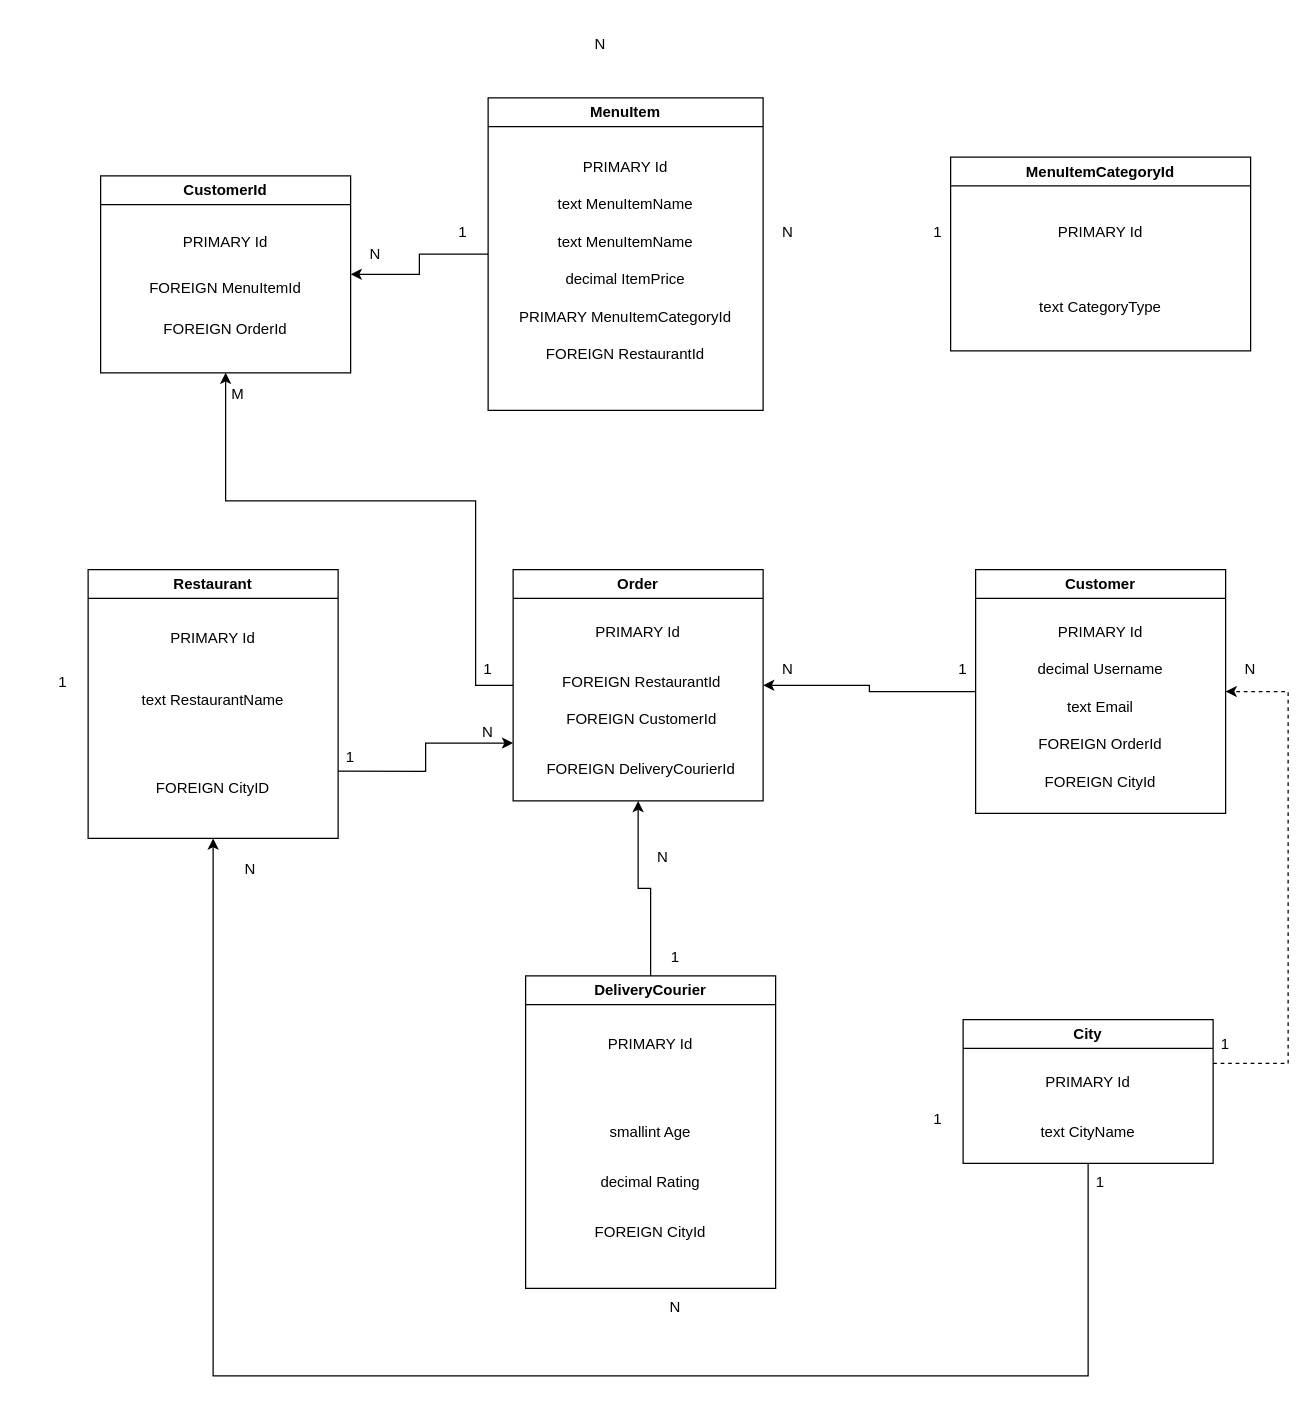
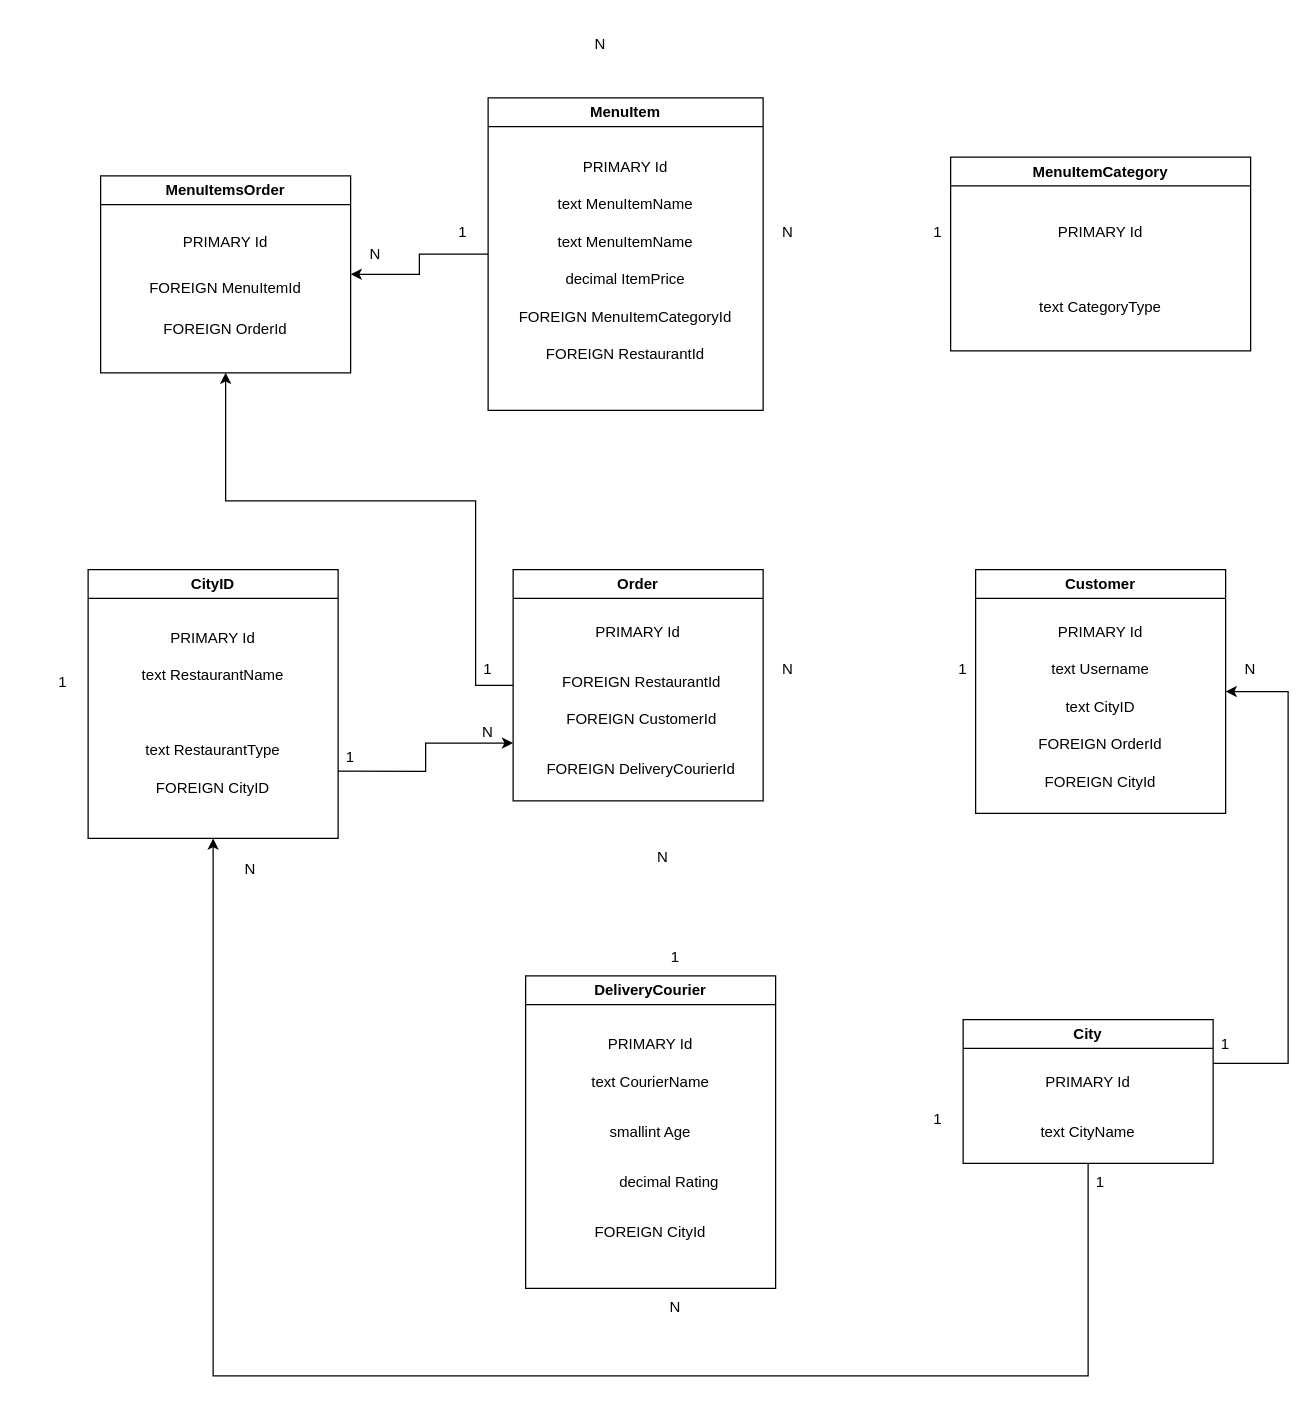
  <mxCell id="0" />
  <mxCell id="1" parent="0" />
  <mxCell id="2" style="edgeStyle=orthogonalEdgeStyle;rounded=0;orthogonalLoop=1;jettySize=auto;html=1;exitX=1;exitY=0.75;exitDx=0;exitDy=0;entryX=0;entryY=0.75;entryDx=0;entryDy=0;" edge="1" parent="1" source="3" target="9"><mxGeometry relative="1" as="geometry" /></mxCell>
- <mxCell id="3" value="Restaurant" style="swimlane;whiteSpace=wrap;html=1;" vertex="1" parent="1"><mxGeometry x="70" y="455" width="200" height="215" as="geometry"><mxRectangle x="80" y="90" width="140" height="30" as="alternateBounds" /></mxGeometry></mxCell>
+ <mxCell id="3" value="CityID" style="swimlane;whiteSpace=wrap;html=1;" vertex="1" parent="1"><mxGeometry x="70" y="455" width="200" height="215" as="geometry"><mxRectangle x="80" y="90" width="140" height="30" as="alternateBounds" /></mxGeometry></mxCell>
  <mxCell id="4" value="PRIMARY Id" style="text;html=1;align=center;verticalAlign=middle;whiteSpace=wrap;rounded=0;" vertex="1" parent="3"><mxGeometry x="25" y="40" width="150" height="30" as="geometry" /></mxCell>
- <mxCell id="5" value="text RestaurantName" style="text;html=1;align=center;verticalAlign=middle;whiteSpace=wrap;rounded=0;" vertex="1" parent="3"><mxGeometry x="40" y="90" width="120" height="30" as="geometry" /></mxCell>
+ <mxCell id="5" value="text RestaurantName" style="text;html=1;align=center;verticalAlign=middle;whiteSpace=wrap;rounded=0;" vertex="1" parent="3"><mxGeometry x="40" y="70" width="120" height="30" as="geometry" /></mxCell>
+ <mxCell id="6" value="text RestaurantType" style="text;html=1;align=center;verticalAlign=middle;whiteSpace=wrap;rounded=0;" vertex="1" parent="3"><mxGeometry x="40" y="130" width="120" height="30" as="geometry" /></mxCell>
  <mxCell id="7" value="FOREIGN CityID" style="text;html=1;align=center;verticalAlign=middle;whiteSpace=wrap;rounded=0;" vertex="1" parent="3"><mxGeometry x="45" y="160" width="110" height="30" as="geometry" /></mxCell>
  <mxCell id="8" style="edgeStyle=orthogonalEdgeStyle;rounded=0;orthogonalLoop=1;jettySize=auto;html=1;entryX=0.5;entryY=1;entryDx=0;entryDy=0;" edge="1" parent="1" source="9" target="56"><mxGeometry relative="1" as="geometry"><Array as="points"><mxPoint x="380" y="548" /><mxPoint x="380" y="400" /><mxPoint x="180" y="400" /></Array></mxGeometry></mxCell>
  <mxCell id="9" value="Order" style="swimlane;whiteSpace=wrap;html=1;" vertex="1" parent="1"><mxGeometry x="410" y="455" width="200" height="185" as="geometry" /></mxCell>
  <mxCell id="10" value="PRIMARY Id" style="text;html=1;align=center;verticalAlign=middle;whiteSpace=wrap;rounded=0;" vertex="1" parent="9"><mxGeometry x="20" y="35" width="160" height="30" as="geometry" /></mxCell>
  <mxCell id="11" value="FOREIGN RestaurantId" style="text;html=1;align=center;verticalAlign=middle;whiteSpace=wrap;rounded=0;" vertex="1" parent="9"><mxGeometry x="32.5" y="75" width="140" height="30" as="geometry" /></mxCell>
  <mxCell id="12" value="FOREIGN CustomerId" style="text;html=1;align=center;verticalAlign=middle;whiteSpace=wrap;rounded=0;" vertex="1" parent="9"><mxGeometry x="37.5" y="105" width="130" height="30" as="geometry" /></mxCell>
  <mxCell id="13" value="FOREIGN DeliveryCourierId" style="text;html=1;align=center;verticalAlign=middle;whiteSpace=wrap;rounded=0;" vertex="1" parent="9"><mxGeometry x="20" y="145" width="165" height="30" as="geometry" /></mxCell>
  <mxCell id="14" style="edgeStyle=orthogonalEdgeStyle;rounded=0;orthogonalLoop=1;jettySize=auto;html=1;entryX=1;entryY=0.5;entryDx=0;entryDy=0;" edge="1" parent="1" source="15" target="56"><mxGeometry relative="1" as="geometry" /></mxCell>
  <mxCell id="15" value="MenuItem" style="swimlane;whiteSpace=wrap;html=1;" vertex="1" parent="1"><mxGeometry x="390" y="77.5" width="220" height="250" as="geometry" /></mxCell>
  <mxCell id="16" value="PRIMARY Id" style="text;html=1;align=center;verticalAlign=middle;whiteSpace=wrap;rounded=0;" vertex="1" parent="15"><mxGeometry x="30" y="40" width="160" height="30" as="geometry" /></mxCell>
  <mxCell id="17" value="text MenuItemName" style="text;html=1;align=center;verticalAlign=middle;whiteSpace=wrap;rounded=0;" vertex="1" parent="15"><mxGeometry x="30" y="70" width="160" height="30" as="geometry" /></mxCell>
  <mxCell id="18" value="text MenuItemName" style="text;html=1;align=center;verticalAlign=middle;whiteSpace=wrap;rounded=0;" vertex="1" parent="15"><mxGeometry x="30" y="100" width="160" height="30" as="geometry" /></mxCell>
- <mxCell id="19" value="PRIMARY MenuItemCategoryId" style="text;html=1;align=center;verticalAlign=middle;whiteSpace=wrap;rounded=0;" vertex="1" parent="15"><mxGeometry x="10" y="160" width="200" height="30" as="geometry" /></mxCell>
+ <mxCell id="19" value="FOREIGN MenuItemCategoryId" style="text;html=1;align=center;verticalAlign=middle;whiteSpace=wrap;rounded=0;" vertex="1" parent="15"><mxGeometry x="10" y="160" width="200" height="30" as="geometry" /></mxCell>
  <mxCell id="20" value="FOREIGN RestaurantId" style="text;html=1;align=center;verticalAlign=middle;whiteSpace=wrap;rounded=0;" vertex="1" parent="15"><mxGeometry x="10" y="190" width="200" height="30" as="geometry" /></mxCell>
  <mxCell id="21" value="decimal ItemPrice" style="text;html=1;align=center;verticalAlign=middle;whiteSpace=wrap;rounded=0;" vertex="1" parent="15"><mxGeometry x="30" y="130" width="160" height="30" as="geometry" /></mxCell>
- <mxCell id="22" value="MenuItemCategoryId" style="swimlane;whiteSpace=wrap;html=1;" vertex="1" parent="1"><mxGeometry x="760" y="125" width="240" height="155" as="geometry" /></mxCell>
+ <mxCell id="22" value="MenuItemCategory" style="swimlane;whiteSpace=wrap;html=1;" vertex="1" parent="1"><mxGeometry x="760" y="125" width="240" height="155" as="geometry" /></mxCell>
  <mxCell id="23" value="PRIMARY Id" style="text;html=1;align=center;verticalAlign=middle;whiteSpace=wrap;rounded=0;" vertex="1" parent="22"><mxGeometry x="35" y="45" width="170" height="30" as="geometry" /></mxCell>
  <mxCell id="24" value="text CategoryType" style="text;html=1;align=center;verticalAlign=middle;whiteSpace=wrap;rounded=0;" vertex="1" parent="22"><mxGeometry x="35" y="105" width="170" height="30" as="geometry" /></mxCell>
  <mxCell id="25" value="1" style="text;html=1;align=center;verticalAlign=middle;whiteSpace=wrap;rounded=0;" vertex="1" parent="1"><mxGeometry x="720" y="170" width="60" height="30" as="geometry" /></mxCell>
  <mxCell id="26" value="N" style="text;html=1;align=center;verticalAlign=middle;whiteSpace=wrap;rounded=0;" vertex="1" parent="1"><mxGeometry x="600" y="170" width="60" height="30" as="geometry" /></mxCell>
- <mxCell id="27" style="edgeStyle=orthogonalEdgeStyle;rounded=0;orthogonalLoop=1;jettySize=auto;html=1;entryX=1;entryY=0.5;entryDx=0;entryDy=0;" edge="1" parent="1" source="28" target="9"><mxGeometry relative="1" as="geometry" /></mxCell>
  <mxCell id="28" value="Customer" style="swimlane;whiteSpace=wrap;html=1;" vertex="1" parent="1"><mxGeometry x="780" y="455" width="200" height="195" as="geometry" /></mxCell>
  <mxCell id="29" value="PRIMARY Id" style="text;html=1;align=center;verticalAlign=middle;whiteSpace=wrap;rounded=0;" vertex="1" parent="28"><mxGeometry x="20" y="35" width="160" height="30" as="geometry" /></mxCell>
- <mxCell id="30" value="decimal Username" style="text;html=1;align=center;verticalAlign=middle;whiteSpace=wrap;rounded=0;" vertex="1" parent="28"><mxGeometry x="20" y="65" width="160" height="30" as="geometry" /></mxCell>
- <mxCell id="31" value="text Email" style="text;html=1;align=center;verticalAlign=middle;whiteSpace=wrap;rounded=0;" vertex="1" parent="28"><mxGeometry x="20" y="95" width="160" height="30" as="geometry" /></mxCell>
+ <mxCell id="30" value="text Username" style="text;html=1;align=center;verticalAlign=middle;whiteSpace=wrap;rounded=0;" vertex="1" parent="28"><mxGeometry x="20" y="65" width="160" height="30" as="geometry" /></mxCell>
+ <mxCell id="31" value="text CityID" style="text;html=1;align=center;verticalAlign=middle;whiteSpace=wrap;rounded=0;" vertex="1" parent="28"><mxGeometry x="20" y="95" width="160" height="30" as="geometry" /></mxCell>
  <mxCell id="32" value="FOREIGN OrderId" style="text;html=1;align=center;verticalAlign=middle;whiteSpace=wrap;rounded=0;" vertex="1" parent="28"><mxGeometry x="20" y="125" width="160" height="30" as="geometry" /></mxCell>
  <mxCell id="33" value="FOREIGN CityId" style="text;html=1;align=center;verticalAlign=middle;whiteSpace=wrap;rounded=0;" vertex="1" parent="28"><mxGeometry x="20" y="155" width="160" height="30" as="geometry" /></mxCell>
  <mxCell id="34" value="1" style="text;html=1;align=center;verticalAlign=middle;whiteSpace=wrap;rounded=0;" vertex="1" parent="1"><mxGeometry x="740" y="520" width="60" height="30" as="geometry" /></mxCell>
  <mxCell id="35" value="N" style="text;html=1;align=center;verticalAlign=middle;whiteSpace=wrap;rounded=0;" vertex="1" parent="1"><mxGeometry x="600" y="520" width="60" height="30" as="geometry" /></mxCell>
- <mxCell id="36" style="edgeStyle=orthogonalEdgeStyle;rounded=0;orthogonalLoop=1;jettySize=auto;html=1;entryX=0.5;entryY=1;entryDx=0;entryDy=0;" edge="1" parent="1" source="37" target="9"><mxGeometry relative="1" as="geometry" /></mxCell>
  <mxCell id="37" value="DeliveryCourier" style="swimlane;whiteSpace=wrap;html=1;" vertex="1" parent="1"><mxGeometry x="420" y="780" width="200" height="250" as="geometry" /></mxCell>
  <mxCell id="38" value="PRIMARY Id" style="text;html=1;align=center;verticalAlign=middle;whiteSpace=wrap;rounded=0;" vertex="1" parent="37"><mxGeometry x="20" y="40" width="160" height="30" as="geometry" /></mxCell>
+ <mxCell id="39" value="text CourierName" style="text;html=1;align=center;verticalAlign=middle;whiteSpace=wrap;rounded=0;" vertex="1" parent="37"><mxGeometry x="20" y="70" width="160" height="30" as="geometry" /></mxCell>
  <mxCell id="40" value="smallint Age" style="text;html=1;align=center;verticalAlign=middle;whiteSpace=wrap;rounded=0;" vertex="1" parent="37"><mxGeometry x="20" y="110" width="160" height="30" as="geometry" /></mxCell>
  <mxCell id="41" value="FOREIGN CityId" style="text;html=1;align=center;verticalAlign=middle;whiteSpace=wrap;rounded=0;" vertex="1" parent="37"><mxGeometry x="20" y="190" width="160" height="30" as="geometry" /></mxCell>
- <mxCell id="42" value="decimal Rating" style="text;html=1;align=center;verticalAlign=middle;whiteSpace=wrap;rounded=0;" vertex="1" parent="37"><mxGeometry x="20" y="150" width="160" height="30" as="geometry" /></mxCell>
+ <mxCell id="42" value="decimal Rating" style="text;html=1;align=center;verticalAlign=middle;whiteSpace=wrap;rounded=0;" vertex="1" parent="37"><mxGeometry x="35" y="150" width="160" height="30" as="geometry" /></mxCell>
  <mxCell id="43" value="1" style="text;html=1;align=center;verticalAlign=middle;whiteSpace=wrap;rounded=0;" vertex="1" parent="1"><mxGeometry x="510" y="750" width="60" height="30" as="geometry" /></mxCell>
  <mxCell id="44" value="N" style="text;html=1;align=center;verticalAlign=middle;whiteSpace=wrap;rounded=0;" vertex="1" parent="1"><mxGeometry x="500" y="670" width="60" height="30" as="geometry" /></mxCell>
- <mxCell id="45" style="edgeStyle=orthogonalEdgeStyle;rounded=0;orthogonalLoop=1;jettySize=auto;html=1;entryX=1;entryY=0.5;entryDx=0;entryDy=0;dashed=1;" edge="1" parent="1" source="46" target="28"><mxGeometry relative="1" as="geometry"><Array as="points"><mxPoint x="1030" y="850" /><mxPoint x="1030" y="552" /></Array></mxGeometry></mxCell>
+ <mxCell id="45" style="edgeStyle=orthogonalEdgeStyle;rounded=0;orthogonalLoop=1;jettySize=auto;html=1;entryX=1;entryY=0.5;entryDx=0;entryDy=0;" edge="1" parent="1" source="46" target="28"><mxGeometry relative="1" as="geometry"><Array as="points"><mxPoint x="1030" y="850" /><mxPoint x="1030" y="552" /></Array></mxGeometry></mxCell>
  <mxCell id="46" value="City" style="swimlane;whiteSpace=wrap;html=1;" vertex="1" parent="1"><mxGeometry x="770" y="815" width="200" height="115" as="geometry" /></mxCell>
  <mxCell id="47" value="PRIMARY Id" style="text;html=1;align=center;verticalAlign=middle;whiteSpace=wrap;rounded=0;" vertex="1" parent="46"><mxGeometry x="20" y="35" width="160" height="30" as="geometry" /></mxCell>
  <mxCell id="48" value="text CityName" style="text;html=1;align=center;verticalAlign=middle;whiteSpace=wrap;rounded=0;" vertex="1" parent="46"><mxGeometry x="20" y="75" width="160" height="30" as="geometry" /></mxCell>
  <mxCell id="49" style="edgeStyle=orthogonalEdgeStyle;rounded=0;orthogonalLoop=1;jettySize=auto;html=1;entryX=0.5;entryY=1;entryDx=0;entryDy=0;exitX=0.5;exitY=1;exitDx=0;exitDy=0;" edge="1" parent="1" source="46" target="3"><mxGeometry relative="1" as="geometry"><mxPoint x="1180" y="930" as="sourcePoint" /><Array as="points"><mxPoint x="870" y="1100" /><mxPoint x="170" y="1100" /></Array></mxGeometry></mxCell>
  <mxCell id="50" value="N" style="text;html=1;align=center;verticalAlign=middle;whiteSpace=wrap;rounded=0;" vertex="1" parent="1"><mxGeometry x="970" y="520" width="60" height="30" as="geometry" /></mxCell>
  <mxCell id="51" value="1" style="text;html=1;align=center;verticalAlign=middle;whiteSpace=wrap;rounded=0;" vertex="1" parent="1"><mxGeometry x="950" y="820" width="60" height="30" as="geometry" /></mxCell>
  <mxCell id="52" value="1" style="text;html=1;align=center;verticalAlign=middle;whiteSpace=wrap;rounded=0;" vertex="1" parent="1"><mxGeometry x="720" y="880" width="60" height="30" as="geometry" /></mxCell>
  <mxCell id="53" value="N" style="text;html=1;align=center;verticalAlign=middle;whiteSpace=wrap;rounded=0;" vertex="1" parent="1"><mxGeometry x="510" y="1030" width="60" height="30" as="geometry" /></mxCell>
  <mxCell id="54" value="1" style="text;html=1;align=center;verticalAlign=middle;whiteSpace=wrap;rounded=0;" vertex="1" parent="1"><mxGeometry x="850" y="930" width="60" height="30" as="geometry" /></mxCell>
  <mxCell id="55" value="N" style="text;html=1;align=center;verticalAlign=middle;whiteSpace=wrap;rounded=0;" vertex="1" parent="1"><mxGeometry x="170" y="680" width="60" height="30" as="geometry" /></mxCell>
- <mxCell id="56" value="CustomerId" style="swimlane;whiteSpace=wrap;html=1;" vertex="1" parent="1"><mxGeometry x="80" y="140" width="200" height="157.5" as="geometry" /></mxCell>
+ <mxCell id="56" value="MenuItemsOrder" style="swimlane;whiteSpace=wrap;html=1;" vertex="1" parent="1"><mxGeometry x="80" y="140" width="200" height="157.5" as="geometry" /></mxCell>
  <mxCell id="57" value="PRIMARY Id" style="text;html=1;align=center;verticalAlign=middle;whiteSpace=wrap;rounded=0;" vertex="1" parent="56"><mxGeometry x="20" y="37.5" width="160" height="30" as="geometry" /></mxCell>
  <mxCell id="58" value="FOREIGN MenuItemId" style="text;html=1;align=center;verticalAlign=middle;whiteSpace=wrap;rounded=0;" vertex="1" parent="56"><mxGeometry x="20" y="75" width="160" height="30" as="geometry" /></mxCell>
  <mxCell id="59" value="FOREIGN OrderId" style="text;html=1;align=center;verticalAlign=middle;whiteSpace=wrap;rounded=0;" vertex="1" parent="56"><mxGeometry x="20" y="107.5" width="160" height="30" as="geometry" /></mxCell>
  <mxCell id="60" value="1" style="text;html=1;align=center;verticalAlign=middle;whiteSpace=wrap;rounded=0;" vertex="1" parent="1"><mxGeometry x="340" y="170" width="60" height="30" as="geometry" /></mxCell>
  <mxCell id="61" value="N" style="text;html=1;align=center;verticalAlign=middle;whiteSpace=wrap;rounded=0;" vertex="1" parent="1"><mxGeometry x="270" y="187.5" width="60" height="30" as="geometry" /></mxCell>
  <mxCell id="62" value="1" style="text;html=1;align=center;verticalAlign=middle;whiteSpace=wrap;rounded=0;" vertex="1" parent="1"><mxGeometry x="360" y="520" width="60" height="30" as="geometry" /></mxCell>
- <mxCell id="63" value="M" style="text;html=1;align=center;verticalAlign=middle;whiteSpace=wrap;rounded=0;" vertex="1" parent="1"><mxGeometry x="160" y="300" width="60" height="30" as="geometry" /></mxCell>
  <mxCell id="64" value="1" style="text;html=1;align=center;verticalAlign=middle;whiteSpace=wrap;rounded=0;" vertex="1" parent="1"><mxGeometry x="20" y="530" width="60" height="30" as="geometry" /></mxCell>
  <mxCell id="65" value="N" style="text;html=1;align=center;verticalAlign=middle;whiteSpace=wrap;rounded=0;" vertex="1" parent="1"><mxGeometry x="450" y="20" width="60" height="30" as="geometry" /></mxCell>
  <mxCell id="66" value="1" style="text;html=1;align=center;verticalAlign=middle;whiteSpace=wrap;rounded=0;" vertex="1" parent="1"><mxGeometry x="250" y="590" width="60" height="30" as="geometry" /></mxCell>
  <mxCell id="67" value="N" style="text;html=1;align=center;verticalAlign=middle;whiteSpace=wrap;rounded=0;" vertex="1" parent="1"><mxGeometry x="360" y="570" width="60" height="30" as="geometry" /></mxCell>
